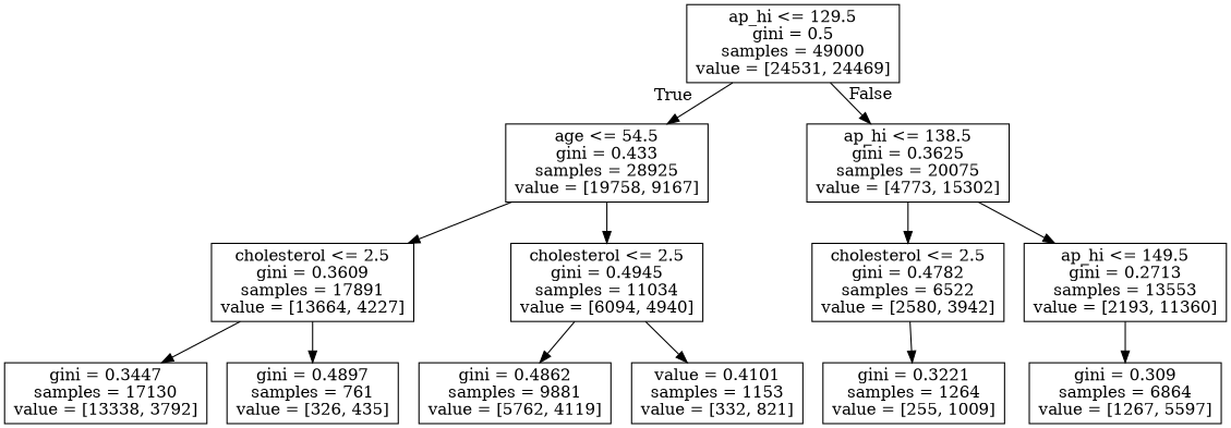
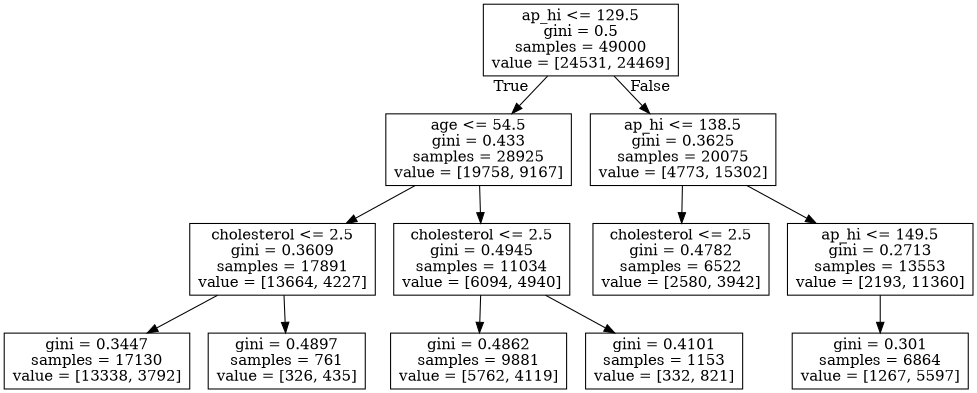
  digraph {
    node [shape=box]
    n1 [label="ap_hi <= 129.5\ngini = 0.5\nsamples = 49000\nvalue = [24531, 24469]"]
    n2 [label="age <= 54.5\ngini = 0.433\nsamples = 28925\nvalue = [19758, 9167]"]
    n3 [label="ap_hi <= 138.5\ngini = 0.3625\nsamples = 20075\nvalue = [4773, 15302]"]
    n4 [label="cholesterol <= 2.5\ngini = 0.3609\nsamples = 17891\nvalue = [13664, 4227]"]
    n5 [label="cholesterol <= 2.5\ngini = 0.4945\nsamples = 11034\nvalue = [6094, 4940]"]
    n6 [label="cholesterol <= 2.5\ngini = 0.4782\nsamples = 6522\nvalue = [2580, 3942]"]
    n7 [label="ap_hi <= 149.5\ngini = 0.2713\nsamples = 13553\nvalue = [2193, 11360]"]
    n8 [label="gini = 0.3447\nsamples = 17130\nvalue = [13338, 3792]"]
    n9 [label="gini = 0.4897\nsamples = 761\nvalue = [326, 435]"]
    n10 [label="gini = 0.4862\nsamples = 9881\nvalue = [5762, 4119]"]
-   n11 [label="value = 0.4101\nsamples = 1153\nvalue = [332, 821]"]
-   n12 [label="gini = 0.3221\nsamples = 1264\nvalue = [255, 1009]"]
-   n13 [label="gini = 0.309\nsamples = 6864\nvalue = [1267, 5597]"]
+   n11 [label="gini = 0.4101\nsamples = 1153\nvalue = [332, 821]"]
+   n13 [label="gini = 0.301\nsamples = 6864\nvalue = [1267, 5597]"]
    n1 -> n2 [headlabel=True labelangle=45 labeldistance=2.5]
    n1 -> n3 [headlabel=False labelangle=-45 labeldistance=2.5]
    n2 -> n4
    n2 -> n5
    n3 -> n6
    n3 -> n7
    n4 -> n8
    n4 -> n9
    n5 -> n10
    n5 -> n11
-   n6 -> n12
    n7 -> n13
  }
